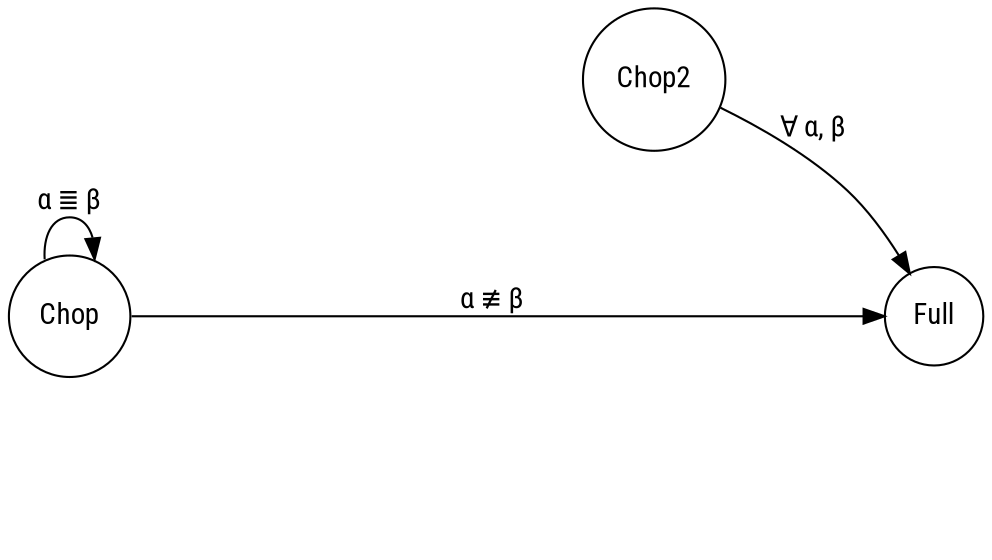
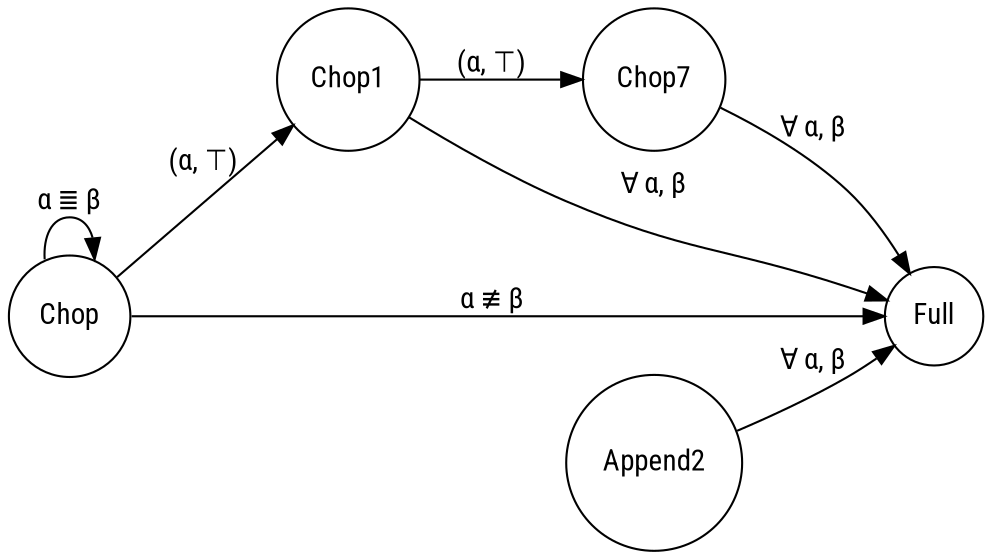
  digraph {
    fontname="Roboto Condensed"
    rankdir=LR
    node [fontname="Roboto Condensed" group=chop shape=circle]
    edge [fontname="Roboto Condensed"]
-   Chop2
+   Chop1
+   Chop2 [label=Chop7]
    Full [group=same]
    n4 [group=same label=Chop]
+   Append2 [group=append]
+   Chop1 -> Chop2 [label="(α, ⊤)"]
+   Chop1 -> Full [label="∀ α, β"]
    Chop2 -> Full [label="∀ α, β"]
+   n4 -> Chop1 [label="(α, ⊤)"]
    n4 -> Full [label="α ≢ β"]
    n4 -> n4 [label="α ≣ β"]
+   Append2 -> Full [label="∀ α, β"]
  }
